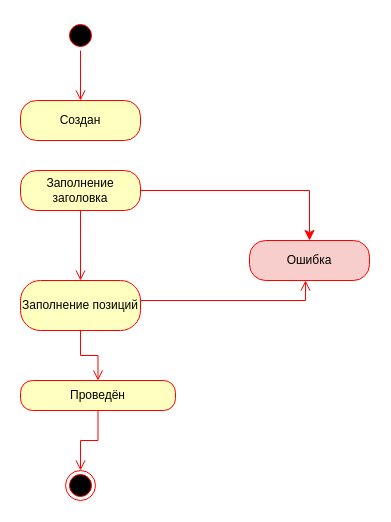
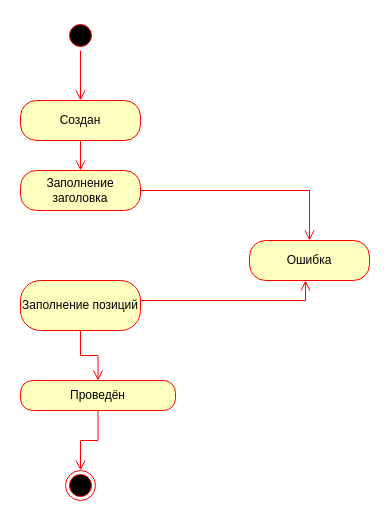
  <mxCell id="0" />
  <mxCell id="1" parent="0" />
  <mxCell id="2" value="" style="ellipse;html=1;shape=startState;fillColor=#000000;strokeColor=#ff0000;" vertex="1" parent="1"><mxGeometry x="65" y="20" width="30" height="30" as="geometry" /></mxCell>
  <mxCell id="3" value="" style="edgeStyle=orthogonalEdgeStyle;html=1;verticalAlign=bottom;endArrow=open;endSize=8;strokeColor=#ff0000;rounded=0;" edge="1" source="2" parent="1" target="5"><mxGeometry relative="1" as="geometry"><mxPoint x="80" y="110" as="targetPoint" /></mxGeometry></mxCell>
  <mxCell id="4" value="" style="ellipse;html=1;shape=endState;fillColor=#000000;strokeColor=#ff0000;" vertex="1" parent="1"><mxGeometry x="65" y="470" width="30" height="30" as="geometry" /></mxCell>
  <mxCell id="5" value="Создан" style="rounded=1;whiteSpace=wrap;html=1;arcSize=40;fontColor=#000000;fillColor=#ffffc0;strokeColor=#ff0000;" vertex="1" parent="1"><mxGeometry x="20" y="100" width="120" height="40" as="geometry" /></mxCell>
+ <mxCell id="6" value="" style="edgeStyle=orthogonalEdgeStyle;html=1;verticalAlign=bottom;endArrow=open;endSize=8;strokeColor=#ff0000;rounded=0;" edge="1" source="5" parent="1" target="7"><mxGeometry relative="1" as="geometry"><mxPoint x="80" y="200" as="targetPoint" /></mxGeometry></mxCell>
  <mxCell id="7" value="Заполнение заголовка" style="rounded=1;whiteSpace=wrap;html=1;arcSize=40;fontColor=#000000;fillColor=#ffffc0;strokeColor=#ff0000;" vertex="1" parent="1"><mxGeometry x="20" y="170" width="120" height="40" as="geometry" /></mxCell>
  <mxCell id="8" value="Заполнение позиций" style="rounded=1;whiteSpace=wrap;html=1;arcSize=40;fontColor=#000000;fillColor=#ffffc0;strokeColor=#ff0000;" vertex="1" parent="1"><mxGeometry x="20" y="280" width="120" height="50" as="geometry" /></mxCell>
- <mxCell id="9" value="" style="edgeStyle=orthogonalEdgeStyle;html=1;verticalAlign=bottom;endArrow=open;endSize=8;strokeColor=#ff0000;rounded=0;" edge="1" parent="1" source="7" target="8"><mxGeometry relative="1" as="geometry"><mxPoint x="90" y="220" as="targetPoint" /><mxPoint x="90" y="150" as="sourcePoint" /></mxGeometry></mxCell>
  <mxCell id="10" value="Проведён" style="rounded=1;whiteSpace=wrap;html=1;arcSize=40;fontColor=#000000;fillColor=#ffffc0;strokeColor=#ff0000;" vertex="1" parent="1"><mxGeometry x="20" y="380" width="155" height="30" as="geometry" /></mxCell>
  <mxCell id="11" value="" style="edgeStyle=orthogonalEdgeStyle;html=1;verticalAlign=bottom;endArrow=open;endSize=8;strokeColor=#ff0000;rounded=0;" edge="1" parent="1" source="8" target="10"><mxGeometry relative="1" as="geometry"><mxPoint x="90" y="310" as="targetPoint" /><mxPoint x="90" y="260" as="sourcePoint" /><Array as="points" /></mxGeometry></mxCell>
  <mxCell id="12" value="" style="edgeStyle=orthogonalEdgeStyle;html=1;verticalAlign=bottom;endArrow=open;endSize=8;strokeColor=#ff0000;rounded=0;" edge="1" parent="1" source="10" target="4"><mxGeometry relative="1" as="geometry"><mxPoint x="90" y="410" as="targetPoint" /><mxPoint x="90" y="350" as="sourcePoint" /><Array as="points" /></mxGeometry></mxCell>
- <mxCell id="13" value="Ошибка" style="rounded=1;whiteSpace=wrap;html=1;arcSize=40;fontColor=#000000;fillColor=#f8cecc;strokeColor=#ff0000;" vertex="1" parent="1"><mxGeometry x="249" y="240" width="120" height="40" as="geometry" /></mxCell>
- <mxCell id="14" value="" style="edgeStyle=orthogonalEdgeStyle;html=1;verticalAlign=bottom;endArrow=classic;endSize=8;strokeColor=#ff0000;rounded=0;" edge="1" parent="1" source="7" target="13"><mxGeometry relative="1" as="geometry"><mxPoint x="90" y="290" as="targetPoint" /><mxPoint x="90" y="240" as="sourcePoint" /></mxGeometry></mxCell>
+ <mxCell id="13" value="Ошибка" style="rounded=1;whiteSpace=wrap;html=1;arcSize=40;fontColor=#000000;fillColor=#ffffc0;strokeColor=#ff0000;" vertex="1" parent="1"><mxGeometry x="249" y="240" width="120" height="40" as="geometry" /></mxCell>
+ <mxCell id="14" value="" style="edgeStyle=orthogonalEdgeStyle;html=1;verticalAlign=bottom;endArrow=open;endSize=8;strokeColor=#ff0000;rounded=0;" edge="1" parent="1" source="7" target="13"><mxGeometry relative="1" as="geometry"><mxPoint x="90" y="290" as="targetPoint" /><mxPoint x="90" y="240" as="sourcePoint" /></mxGeometry></mxCell>
  <mxCell id="15" value="" style="edgeStyle=orthogonalEdgeStyle;html=1;verticalAlign=bottom;endArrow=open;endSize=8;strokeColor=#ff0000;rounded=0;" edge="1" parent="1" source="8" target="13"><mxGeometry relative="1" as="geometry"><mxPoint x="315" y="250" as="targetPoint" /><mxPoint x="150" y="220" as="sourcePoint" /><Array as="points"><mxPoint x="305" y="300" /></Array></mxGeometry></mxCell>
